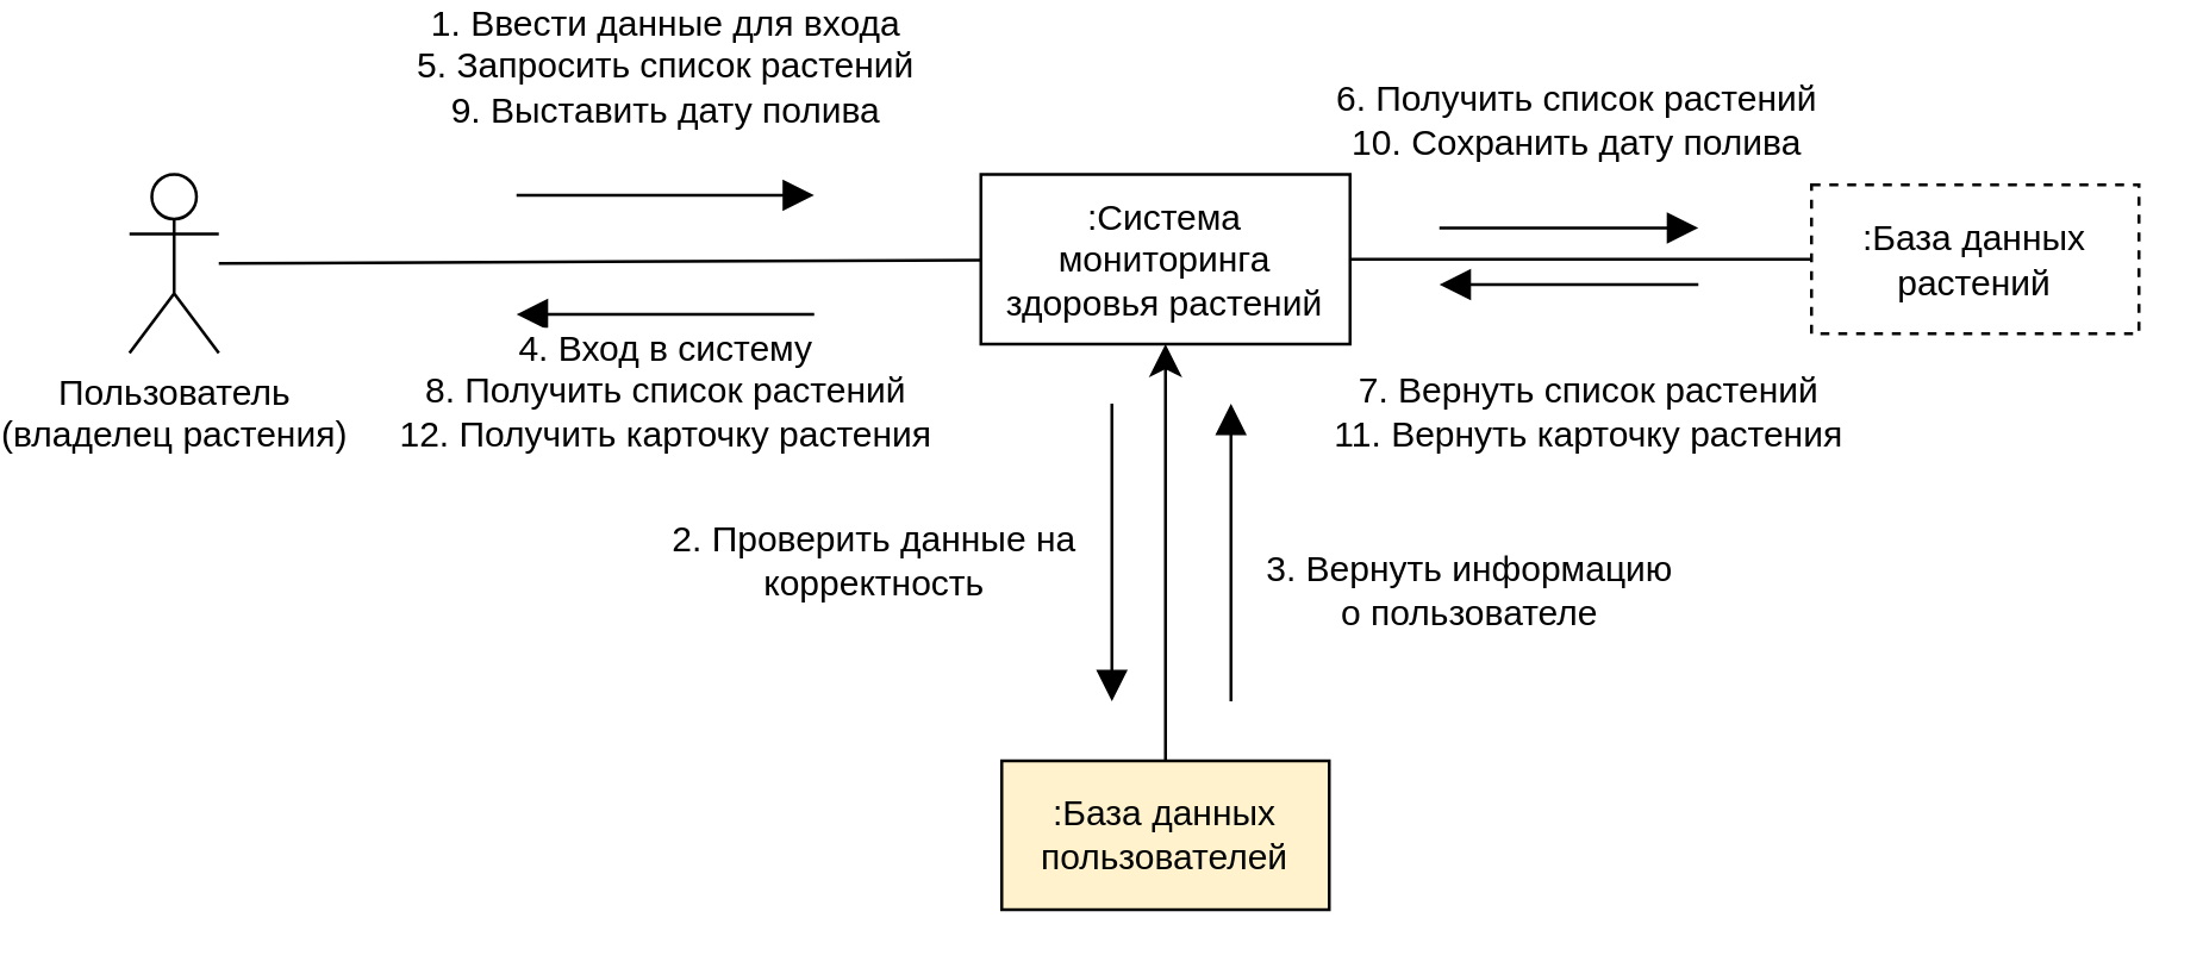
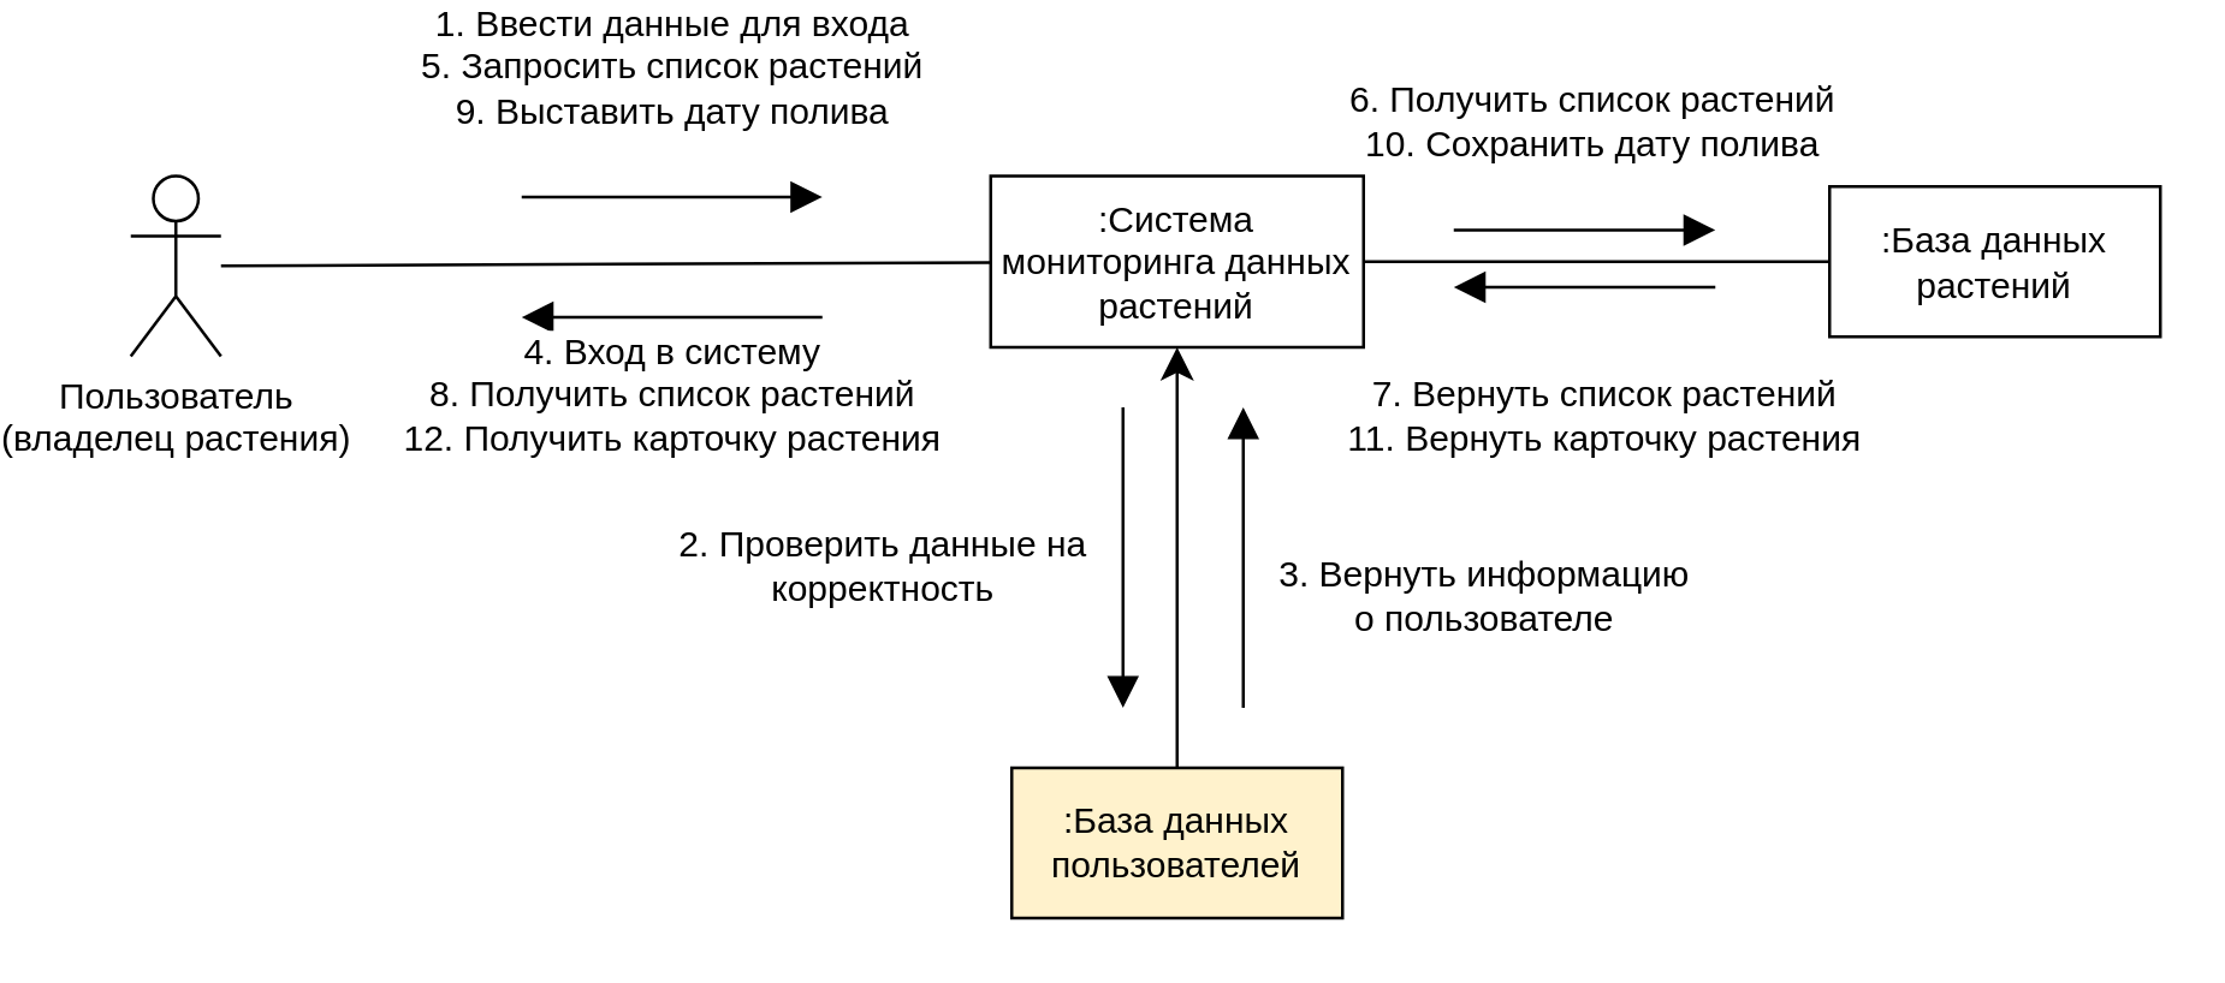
  <mxCell id="0" />
  <mxCell id="1" parent="0" />
  <mxCell id="2" style="edgeStyle=none;curved=1;rounded=0;orthogonalLoop=1;jettySize=auto;html=1;fontSize=12;startSize=8;endSize=8;endArrow=none;startFill=0;" parent="1" source="3" target="6" edge="1"><mxGeometry relative="1" as="geometry" /></mxCell>
  <mxCell id="3" value="Пользователь&lt;div&gt;(владелец&amp;nbsp;&lt;span style=&quot;background-color: initial;&quot;&gt;растения)&lt;/span&gt;&lt;/div&gt;" style="shape=umlActor;verticalLabelPosition=bottom;verticalAlign=top;html=1;" parent="1" vertex="1"><mxGeometry x="20" y="20" width="30" height="60" as="geometry" /></mxCell>
- <mxCell id="4" value=":База данных растений" style="html=1;whiteSpace=wrap;dashed=1;" parent="1" vertex="1"><mxGeometry x="585" y="23.5" width="110" height="50" as="geometry" /></mxCell>
+ <mxCell id="4" value=":База данных растений" style="html=1;whiteSpace=wrap;" parent="1" vertex="1"><mxGeometry x="585" y="23.5" width="110" height="50" as="geometry" /></mxCell>
  <mxCell id="5" style="edgeStyle=none;curved=1;rounded=0;orthogonalLoop=1;jettySize=auto;html=1;fontSize=12;startSize=8;endSize=8;strokeColor=default;align=center;verticalAlign=middle;fontFamily=Helvetica;fontColor=default;labelBackgroundColor=default;startFill=0;endArrow=none;" parent="1" source="6" target="4" edge="1"><mxGeometry relative="1" as="geometry" /></mxCell>
- <mxCell id="6" value=":Система мониторинга здоровья растений" style="html=1;whiteSpace=wrap;" parent="1" vertex="1"><mxGeometry x="306" y="20" width="124" height="57" as="geometry" /></mxCell>
+ <mxCell id="6" value=":Система мониторинга данных растений" style="html=1;whiteSpace=wrap;" parent="1" vertex="1"><mxGeometry x="306" y="20" width="124" height="57" as="geometry" /></mxCell>
  <mxCell id="7" value="1. Ввести данные для входа&lt;div&gt;5. Запросить список растений&lt;/div&gt;&lt;div&gt;9. Выставить дату полива&lt;/div&gt;" style="html=1;verticalAlign=bottom;endArrow=block;curved=0;rounded=0;strokeColor=default;align=center;fontFamily=Helvetica;fontSize=12;fontColor=default;labelBackgroundColor=default;edgeStyle=none;startSize=8;endSize=8;" parent="1" edge="1"><mxGeometry x="-0.004" y="19" width="80" relative="1" as="geometry"><mxPoint x="150" y="27" as="sourcePoint" /><mxPoint x="250" y="27" as="targetPoint" /><mxPoint as="offset" /></mxGeometry></mxCell>
  <mxCell id="8" value="6. Получить список растений&lt;br&gt;&lt;div&gt;10. Сохранить дату полива&lt;/div&gt;" style="html=1;verticalAlign=bottom;endArrow=block;curved=0;rounded=0;strokeColor=default;align=center;fontFamily=Helvetica;fontSize=12;fontColor=default;labelBackgroundColor=default;edgeStyle=none;startSize=8;endSize=8;" parent="1" edge="1"><mxGeometry x="0.05" y="19" width="80" relative="1" as="geometry"><mxPoint x="460" y="38" as="sourcePoint" /><mxPoint x="547" y="38" as="targetPoint" /><mxPoint as="offset" /></mxGeometry></mxCell>
  <mxCell id="9" value="&lt;div&gt;7. Вернуть список растений&lt;/div&gt;&lt;div&gt;11. Вернуть карточку растения&lt;/div&gt;" style="html=1;verticalAlign=bottom;endArrow=block;curved=0;rounded=0;strokeColor=default;align=center;fontFamily=Helvetica;fontSize=12;fontColor=default;labelBackgroundColor=default;edgeStyle=none;startSize=8;endSize=8;" parent="1" edge="1"><mxGeometry x="-0.149" y="60" width="80" relative="1" as="geometry"><mxPoint x="547" y="57" as="sourcePoint" /><mxPoint x="460" y="57" as="targetPoint" /><mxPoint as="offset" /></mxGeometry></mxCell>
  <mxCell id="10" value="&lt;div&gt;4. Вход в систему&lt;/div&gt;&lt;div&gt;8. Получить список растений&lt;/div&gt;&lt;div&gt;12. Получить карточку растения&lt;/div&gt;" style="html=1;verticalAlign=bottom;endArrow=block;curved=0;rounded=0;strokeColor=default;align=center;fontFamily=Helvetica;fontSize=12;fontColor=default;labelBackgroundColor=default;edgeStyle=none;startSize=8;endSize=8;" parent="1" edge="1"><mxGeometry y="50" width="80" relative="1" as="geometry"><mxPoint x="250" y="67" as="sourcePoint" /><mxPoint x="150" y="67" as="targetPoint" /><mxPoint as="offset" /></mxGeometry></mxCell>
  <mxCell id="11" value=":База данных пользователей" style="html=1;whiteSpace=wrap;fillColor=#fff2cc;" parent="1" vertex="1"><mxGeometry x="313" y="217" width="110" height="50" as="geometry" /></mxCell>
  <mxCell id="12" style="edgeStyle=none;curved=1;rounded=0;orthogonalLoop=1;jettySize=auto;html=1;fontSize=12;startSize=8;endSize=8;endArrow=classic;startFill=0;" parent="1" source="11" target="6" edge="1"><mxGeometry relative="1" as="geometry"><mxPoint x="80" y="60" as="sourcePoint" /><mxPoint x="316" y="59" as="targetPoint" /></mxGeometry></mxCell>
  <mxCell id="13" value="2. Проверить данные на&lt;div&gt;корректность&lt;/div&gt;" style="html=1;verticalAlign=bottom;endArrow=block;curved=0;rounded=0;strokeColor=default;align=center;fontFamily=Helvetica;fontSize=12;fontColor=default;labelBackgroundColor=default;edgeStyle=none;startSize=8;endSize=8;" parent="1" edge="1"><mxGeometry x="0.4" y="-80" width="80" relative="1" as="geometry"><mxPoint x="350" y="97" as="sourcePoint" /><mxPoint x="350" y="197" as="targetPoint" /><mxPoint as="offset" /></mxGeometry></mxCell>
  <mxCell id="14" value="3. Вернуть информацию&lt;div&gt;о пользователе&lt;/div&gt;" style="html=1;verticalAlign=bottom;endArrow=block;curved=0;rounded=0;strokeColor=default;align=center;fontFamily=Helvetica;fontSize=12;fontColor=default;labelBackgroundColor=default;edgeStyle=none;startSize=8;endSize=8;" parent="1" edge="1"><mxGeometry x="-0.6" y="-80" width="80" relative="1" as="geometry"><mxPoint x="390" y="197" as="sourcePoint" /><mxPoint x="390" y="97" as="targetPoint" /><mxPoint as="offset" /></mxGeometry></mxCell>
